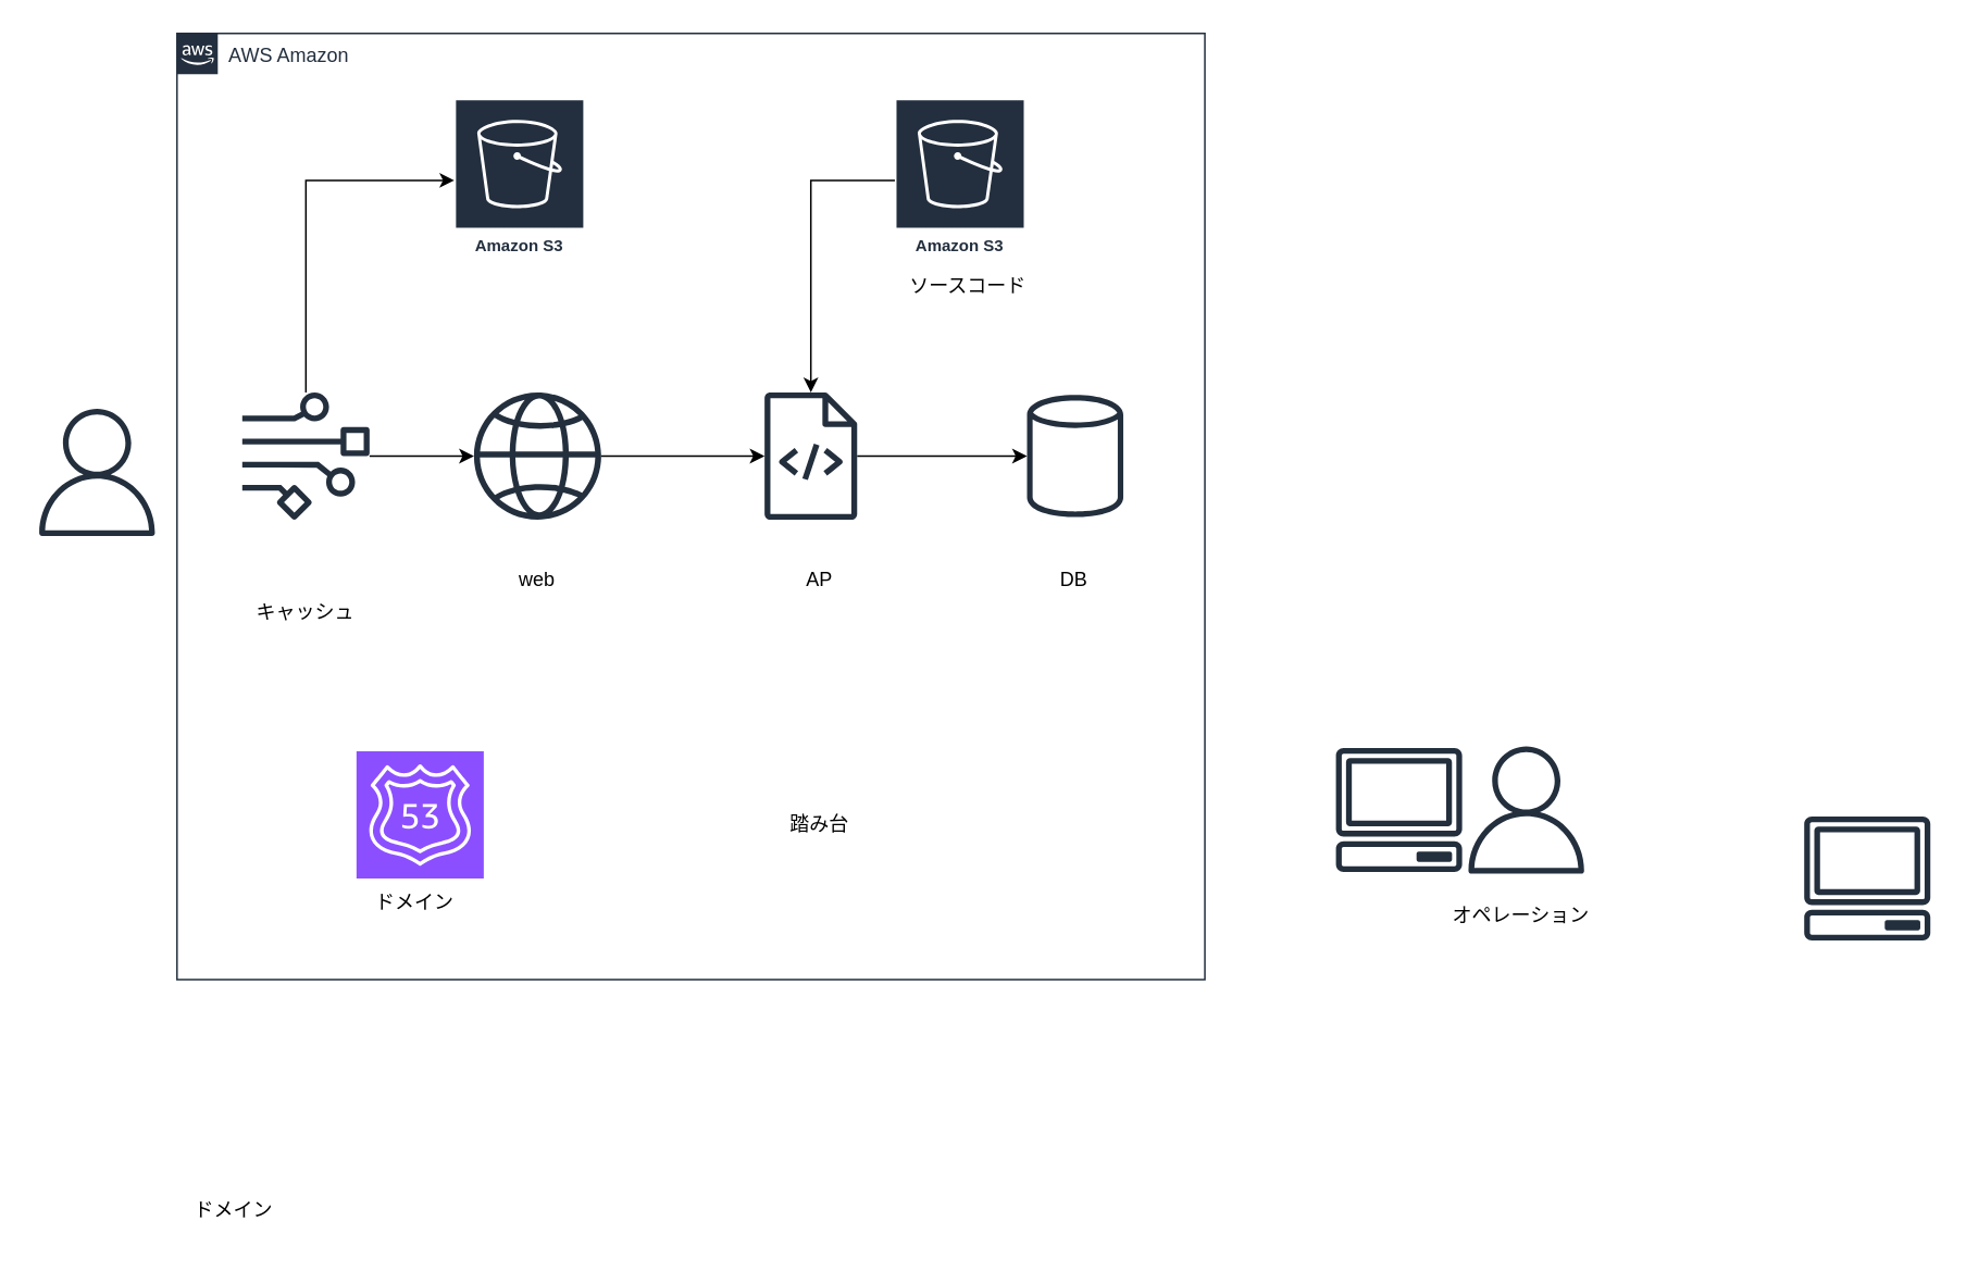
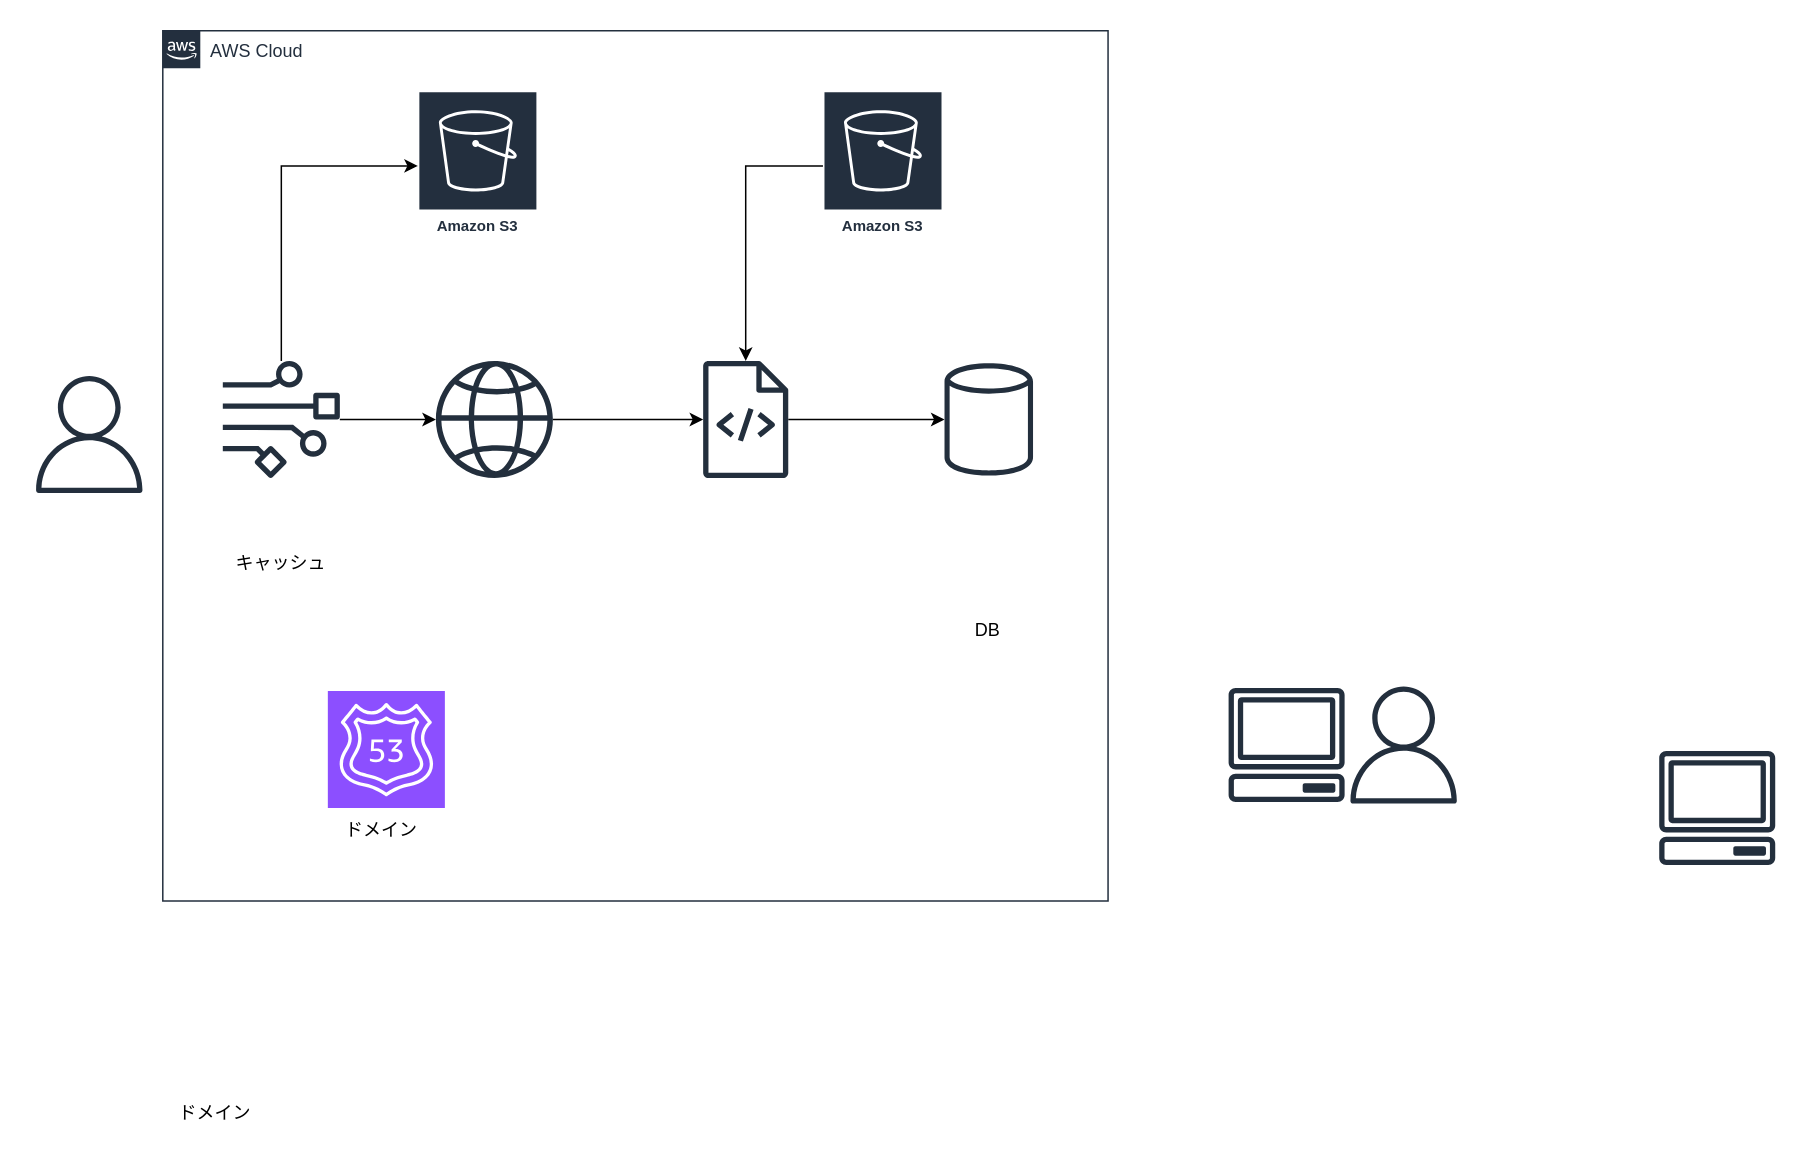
  <mxCell id="0" />
  <mxCell id="1" parent="0" />
- <mxCell id="2" value="AWS Amazon" style="points=[[0,0],[0.25,0],[0.5,0],[0.75,0],[1,0],[1,0.25],[1,0.5],[1,0.75],[1,1],[0.75,1],[0.5,1],[0.25,1],[0,1],[0,0.75],[0,0.5],[0,0.25]];outlineConnect=0;gradientColor=none;html=1;whiteSpace=wrap;fontSize=12;fontStyle=0;container=1;pointerEvents=0;collapsible=0;recursiveResize=0;shape=mxgraph.aws4.group;grIcon=mxgraph.aws4.group_aws_cloud_alt;strokeColor=#232F3E;fillColor=none;verticalAlign=top;align=left;spacingLeft=30;fontColor=#232F3E;dashed=0;" vertex="1" parent="1"><mxGeometry x="108" y="20" width="630" height="580" as="geometry" /></mxCell>
+ <mxCell id="2" value="AWS Cloud" style="points=[[0,0],[0.25,0],[0.5,0],[0.75,0],[1,0],[1,0.25],[1,0.5],[1,0.75],[1,1],[0.75,1],[0.5,1],[0.25,1],[0,1],[0,0.75],[0,0.5],[0,0.25]];outlineConnect=0;gradientColor=none;html=1;whiteSpace=wrap;fontSize=12;fontStyle=0;container=1;pointerEvents=0;collapsible=0;recursiveResize=0;shape=mxgraph.aws4.group;grIcon=mxgraph.aws4.group_aws_cloud_alt;strokeColor=#232F3E;fillColor=none;verticalAlign=top;align=left;spacingLeft=30;fontColor=#232F3E;dashed=0;" vertex="1" parent="1"><mxGeometry x="108" y="20" width="630" height="580" as="geometry" /></mxCell>
  <mxCell id="3" value="" style="sketch=0;outlineConnect=0;fontColor=#232F3E;gradientColor=none;fillColor=#232F3D;strokeColor=none;dashed=0;verticalLabelPosition=bottom;verticalAlign=top;align=center;html=1;fontSize=12;fontStyle=0;aspect=fixed;pointerEvents=1;shape=mxgraph.aws4.data_stream;" vertex="1" parent="2"><mxGeometry x="40" y="220" width="78" height="78" as="geometry" /></mxCell>
  <mxCell id="4" value="キャッシュ" style="text;html=1;strokeColor=none;fillColor=none;align=center;verticalAlign=middle;whiteSpace=wrap;rounded=0;" vertex="1" parent="2"><mxGeometry x="34" y="340" width="90" height="30" as="geometry" /></mxCell>
- <mxCell id="5" value="踏み台" style="text;html=1;strokeColor=none;fillColor=none;align=center;verticalAlign=middle;whiteSpace=wrap;rounded=0;" vertex="1" parent="2"><mxGeometry x="364" y="470" width="60" height="30" as="geometry" /></mxCell>
- <mxCell id="6" value="web" style="text;html=1;strokeColor=none;fillColor=none;align=center;verticalAlign=middle;whiteSpace=wrap;rounded=0;" vertex="1" parent="1"><mxGeometry x="299" y="340" width="60" height="30" as="geometry" /></mxCell>
- <mxCell id="7" value="AP" style="text;html=1;strokeColor=none;fillColor=none;align=center;verticalAlign=middle;whiteSpace=wrap;rounded=0;" vertex="1" parent="1"><mxGeometry x="472" y="340" width="60" height="30" as="geometry" /></mxCell>
- <mxCell id="8" value="DB" style="text;html=1;strokeColor=none;fillColor=none;align=center;verticalAlign=middle;whiteSpace=wrap;rounded=0;" vertex="1" parent="1"><mxGeometry x="628" y="340" width="60" height="30" as="geometry" /></mxCell>
+ <mxCell id="8" value="DB" style="text;html=1;strokeColor=none;fillColor=none;align=center;verticalAlign=middle;whiteSpace=wrap;rounded=0;" vertex="1" parent="1"><mxGeometry x="628" y="405" width="60" height="30" as="geometry" /></mxCell>
  <mxCell id="9" style="edgeStyle=orthogonalEdgeStyle;rounded=0;orthogonalLoop=1;jettySize=auto;html=1;" edge="1" parent="1" source="10" target="13"><mxGeometry relative="1" as="geometry" /></mxCell>
  <mxCell id="10" value="" style="sketch=0;outlineConnect=0;fontColor=#232F3E;gradientColor=none;fillColor=#232F3D;strokeColor=none;dashed=0;verticalLabelPosition=bottom;verticalAlign=top;align=center;html=1;fontSize=12;fontStyle=0;aspect=fixed;pointerEvents=1;shape=mxgraph.aws4.globe;" vertex="1" parent="1"><mxGeometry x="290" y="240" width="78" height="78" as="geometry" /></mxCell>
  <mxCell id="11" value="" style="sketch=0;outlineConnect=0;fontColor=#232F3E;gradientColor=none;fillColor=#232F3D;strokeColor=none;dashed=0;verticalLabelPosition=bottom;verticalAlign=top;align=center;html=1;fontSize=12;fontStyle=0;aspect=fixed;pointerEvents=1;shape=mxgraph.aws4.generic_database;" vertex="1" parent="1"><mxGeometry x="629" y="240" width="59" height="78" as="geometry" /></mxCell>
  <mxCell id="12" style="edgeStyle=orthogonalEdgeStyle;rounded=0;orthogonalLoop=1;jettySize=auto;html=1;" edge="1" parent="1" source="13" target="11"><mxGeometry relative="1" as="geometry" /></mxCell>
  <mxCell id="13" value="" style="sketch=0;outlineConnect=0;fontColor=#232F3E;gradientColor=none;fillColor=#232F3D;strokeColor=none;dashed=0;verticalLabelPosition=bottom;verticalAlign=top;align=center;html=1;fontSize=12;fontStyle=0;aspect=fixed;pointerEvents=1;shape=mxgraph.aws4.source_code;" vertex="1" parent="1"><mxGeometry x="468" y="240" width="57" height="78" as="geometry" /></mxCell>
  <mxCell id="14" value="Amazon S3" style="sketch=0;outlineConnect=0;fontColor=#232F3E;gradientColor=none;strokeColor=#ffffff;fillColor=#232F3E;dashed=0;verticalLabelPosition=middle;verticalAlign=bottom;align=center;html=1;whiteSpace=wrap;fontSize=10;fontStyle=1;spacing=3;shape=mxgraph.aws4.productIcon;prIcon=mxgraph.aws4.s3;" vertex="1" parent="1"><mxGeometry x="278" width="80" height="100" as="geometry" y="60" /></mxCell>
  <mxCell id="15" value="" style="sketch=0;points=[[0,0,0],[0.25,0,0],[0.5,0,0],[0.75,0,0],[1,0,0],[0,1,0],[0.25,1,0],[0.5,1,0],[0.75,1,0],[1,1,0],[0,0.25,0],[0,0.5,0],[0,0.75,0],[1,0.25,0],[1,0.5,0],[1,0.75,0]];outlineConnect=0;fontColor=#232F3E;fillColor=#8C4FFF;strokeColor=#ffffff;dashed=0;verticalLabelPosition=bottom;verticalAlign=top;align=center;html=1;fontSize=12;fontStyle=0;aspect=fixed;shape=mxgraph.aws4.resourceIcon;resIcon=mxgraph.aws4.route_53;" vertex="1" parent="1"><mxGeometry x="218" y="460" width="78" height="78" as="geometry" /></mxCell>
  <mxCell id="16" style="edgeStyle=orthogonalEdgeStyle;rounded=0;orthogonalLoop=1;jettySize=auto;html=1;" edge="1" parent="1" source="17" target="13"><mxGeometry relative="1" as="geometry" /></mxCell>
  <mxCell id="17" value="Amazon S3" style="sketch=0;outlineConnect=0;fontColor=#232F3E;gradientColor=none;strokeColor=#ffffff;fillColor=#232F3E;dashed=0;verticalLabelPosition=middle;verticalAlign=bottom;align=center;html=1;whiteSpace=wrap;fontSize=10;fontStyle=1;spacing=3;shape=mxgraph.aws4.productIcon;prIcon=mxgraph.aws4.s3;" vertex="1" parent="1"><mxGeometry x="548" width="80" height="100" as="geometry" y="60" /></mxCell>
- <mxCell id="18" value="ソースコード" style="text;html=1;strokeColor=none;fillColor=none;align=center;verticalAlign=middle;whiteSpace=wrap;rounded=0;" vertex="1" parent="1"><mxGeometry x="548" y="160" width="90" height="30" as="geometry" /></mxCell>
  <mxCell id="19" value="ドメイン" style="text;html=1;strokeColor=none;fillColor=none;align=center;verticalAlign=middle;whiteSpace=wrap;rounded=0;" vertex="1" parent="1"><mxGeometry x="209" y="538" width="90" height="30" as="geometry" /></mxCell>
  <mxCell id="20" value="ドメイン" style="text;html=1;strokeColor=none;fillColor=none;align=center;verticalAlign=middle;whiteSpace=wrap;rounded=0;" vertex="1" parent="1"><mxGeometry x="98" y="727" width="90" height="30" as="geometry" /></mxCell>
  <mxCell id="21" value="" style="sketch=0;outlineConnect=0;fontColor=#232F3E;gradientColor=none;fillColor=#232F3D;strokeColor=none;dashed=0;verticalLabelPosition=bottom;verticalAlign=top;align=center;html=1;fontSize=12;fontStyle=0;aspect=fixed;pointerEvents=1;shape=mxgraph.aws4.user;" vertex="1" parent="1"><mxGeometry x="20" y="250" width="78" height="78" as="geometry" /></mxCell>
  <mxCell id="22" style="edgeStyle=orthogonalEdgeStyle;rounded=0;orthogonalLoop=1;jettySize=auto;html=1;" edge="1" parent="1" source="3" target="14"><mxGeometry relative="1" as="geometry"><Array as="points"><mxPoint x="187" y="110" /></Array></mxGeometry></mxCell>
  <mxCell id="23" style="edgeStyle=orthogonalEdgeStyle;rounded=0;orthogonalLoop=1;jettySize=auto;html=1;" edge="1" parent="1" source="3" target="10"><mxGeometry relative="1" as="geometry" /></mxCell>
  <mxCell id="24" value="" style="sketch=0;outlineConnect=0;fontColor=#232F3E;gradientColor=none;fillColor=#232F3D;strokeColor=none;dashed=0;verticalLabelPosition=bottom;verticalAlign=top;align=center;html=1;fontSize=12;fontStyle=0;aspect=fixed;pointerEvents=1;shape=mxgraph.aws4.user;" vertex="1" parent="1"><mxGeometry x="896" y="457" width="78" height="78" as="geometry" /></mxCell>
  <mxCell id="25" value="" style="sketch=0;outlineConnect=0;fontColor=#232F3E;gradientColor=none;fillColor=#232F3D;strokeColor=none;dashed=0;verticalLabelPosition=bottom;verticalAlign=top;align=center;html=1;fontSize=12;fontStyle=0;aspect=fixed;pointerEvents=1;shape=mxgraph.aws4.client;" vertex="1" parent="1"><mxGeometry x="818" y="458" width="78" height="76" as="geometry" /></mxCell>
  <mxCell id="26" value="" style="sketch=0;outlineConnect=0;fontColor=#232F3E;gradientColor=none;fillColor=#232F3D;strokeColor=none;dashed=0;verticalLabelPosition=bottom;verticalAlign=top;align=center;html=1;fontSize=12;fontStyle=0;aspect=fixed;pointerEvents=1;shape=mxgraph.aws4.client;" vertex="1" parent="1"><mxGeometry x="1105" y="500" width="78" height="76" as="geometry" /></mxCell>
- <mxCell id="27" value="オペレーション" style="text;html=1;strokeColor=none;fillColor=none;align=center;verticalAlign=middle;whiteSpace=wrap;rounded=0;" vertex="1" parent="1"><mxGeometry x="877" y="546" width="110" height="30" as="geometry" /></mxCell>
